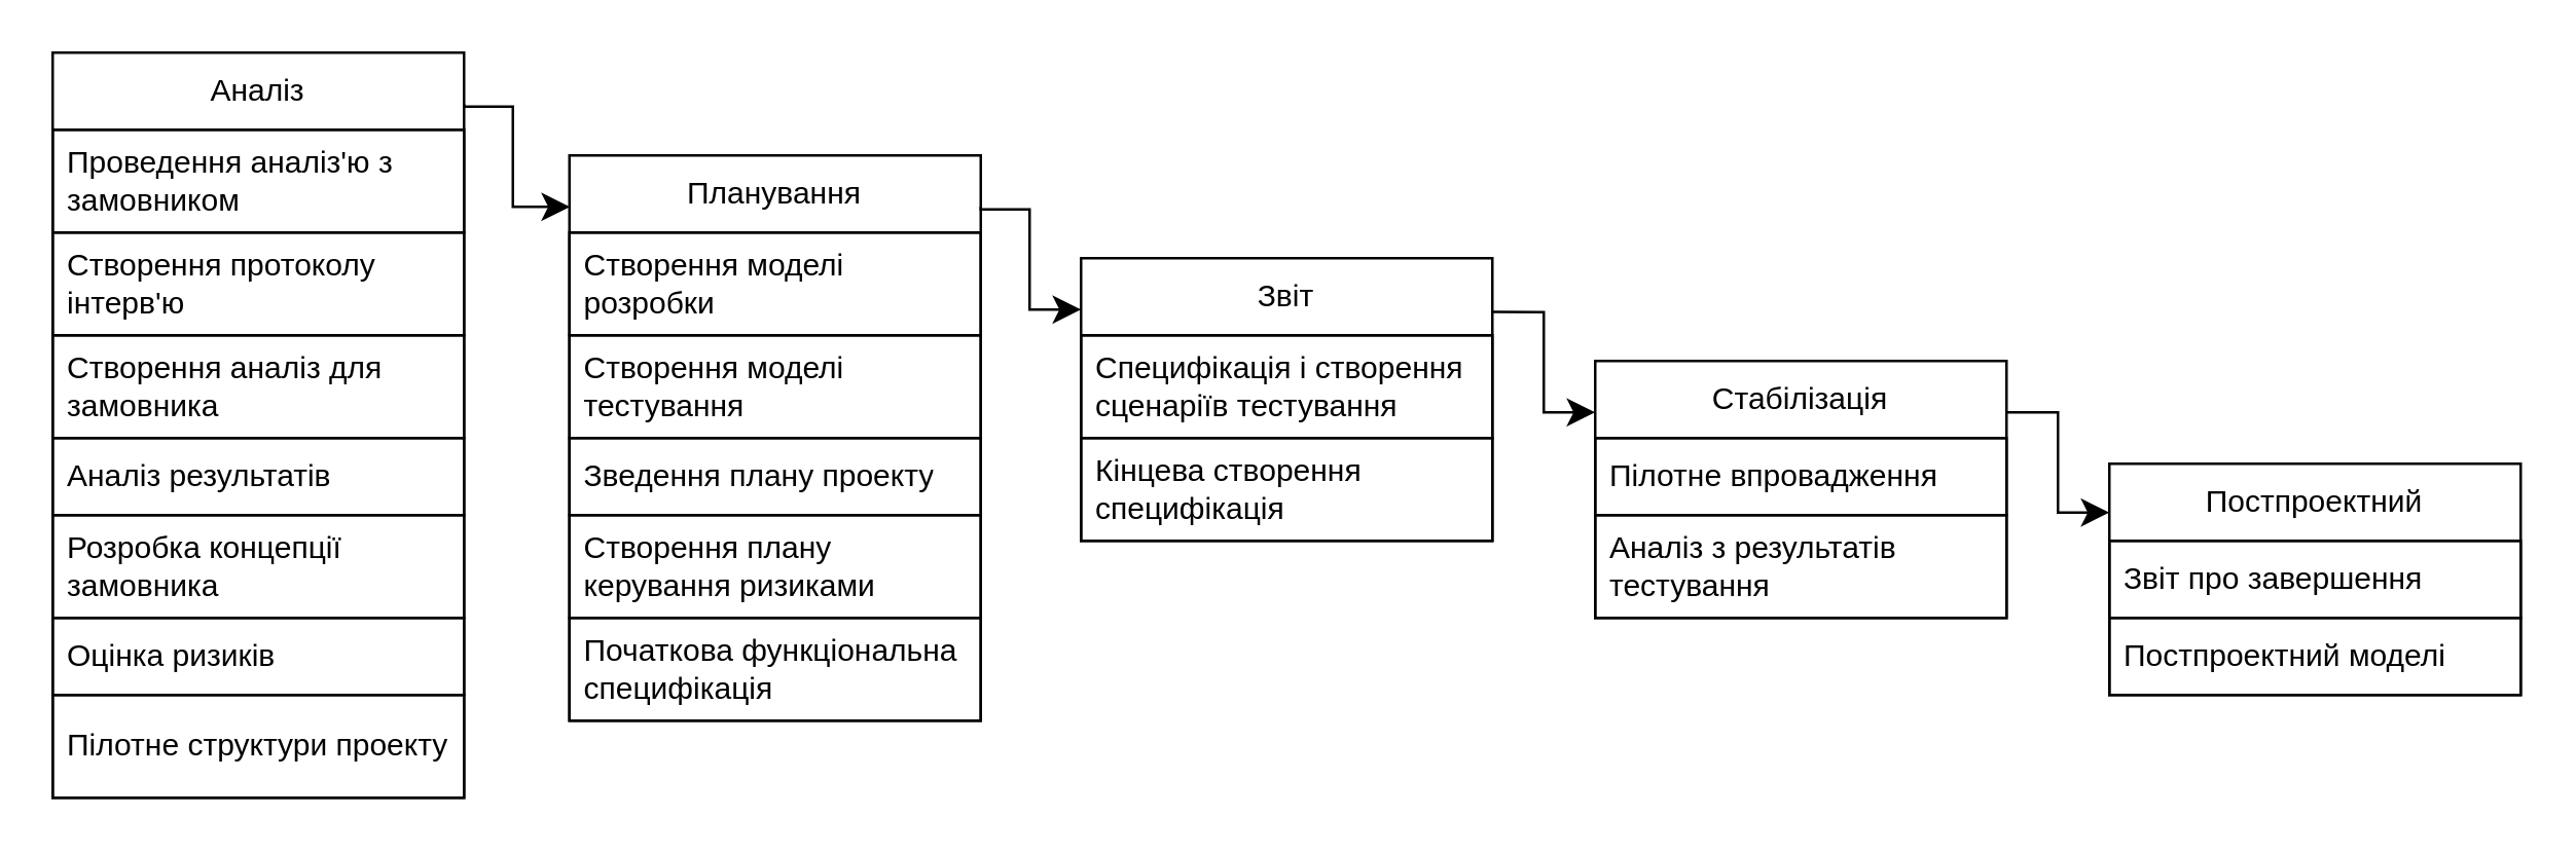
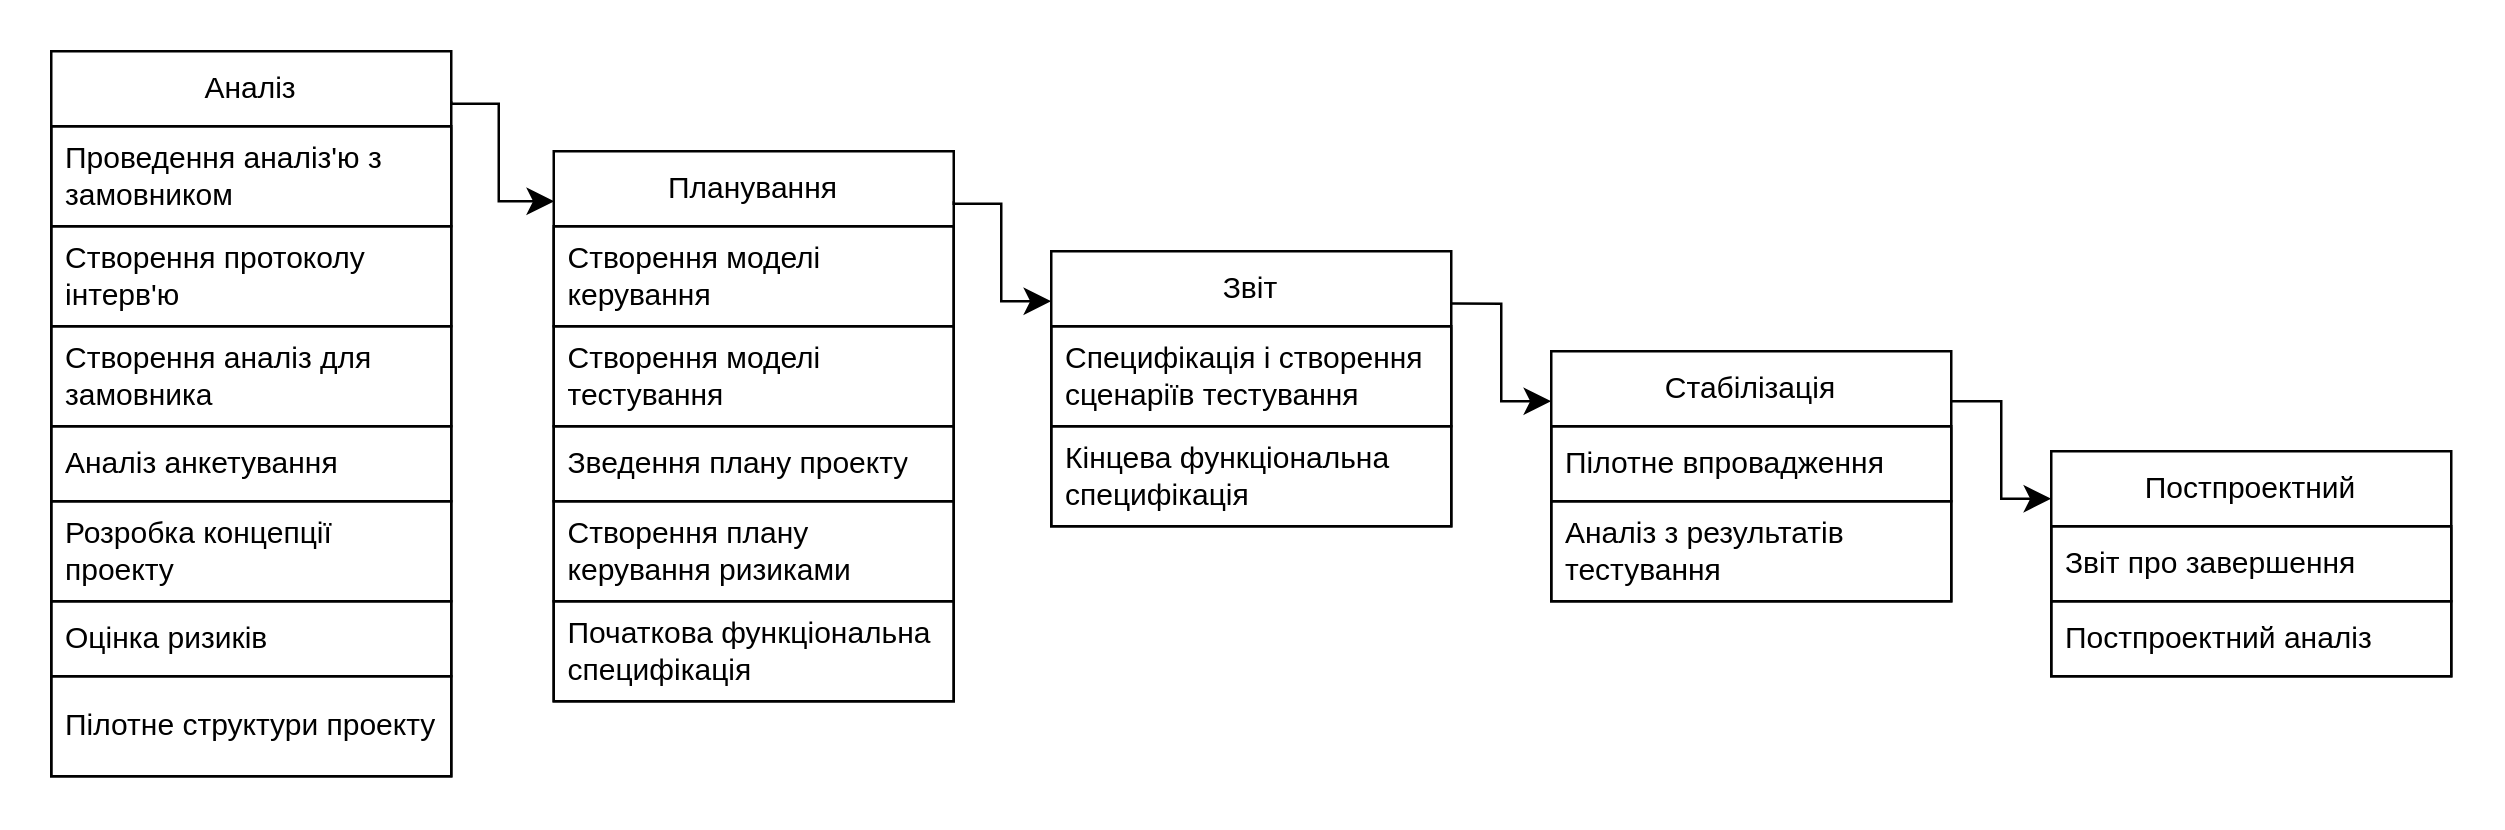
  <mxCell id="0" />
  <mxCell id="1" parent="0" />
  <mxCell id="2" value="Аналіз" style="swimlane;fontStyle=0;childLayout=stackLayout;horizontal=1;startSize=30;horizontalStack=0;resizeParent=1;resizeParentMax=0;resizeLast=0;collapsible=1;marginBottom=0;whiteSpace=wrap;html=1;" vertex="1" parent="1"><mxGeometry x="20" y="20" width="160" height="290" as="geometry"><mxRectangle x="960" y="-280" width="80" height="30" as="alternateBounds" /></mxGeometry></mxCell>
  <mxCell id="3" value="&lt;span style=&quot;text-align: center;&quot;&gt;Проведення аналіз'ю з замовником&lt;/span&gt;" style="text;strokeColor=default;fillColor=none;align=left;verticalAlign=middle;spacingLeft=4;spacingRight=4;overflow=hidden;points=[[0,0.5],[1,0.5]];portConstraint=eastwest;rotatable=0;whiteSpace=wrap;html=1;rounded=0;shadow=0;textShadow=0;glass=0;" vertex="1" parent="2"><mxGeometry y="30" width="160" height="40" as="geometry" /></mxCell>
  <mxCell id="4" value="&lt;span style=&quot;text-align: center;&quot;&gt;Створення протоколу інтерв'ю&lt;/span&gt;" style="text;strokeColor=default;fillColor=none;align=left;verticalAlign=middle;spacingLeft=4;spacingRight=4;overflow=hidden;points=[[0,0.5],[1,0.5]];portConstraint=eastwest;rotatable=0;whiteSpace=wrap;html=1;" vertex="1" parent="2"><mxGeometry y="70" width="160" height="40" as="geometry" /></mxCell>
  <mxCell id="5" value="&lt;span style=&quot;text-align: center;&quot;&gt;Створення аналіз для замовника&lt;/span&gt;" style="text;strokeColor=default;fillColor=none;align=left;verticalAlign=middle;spacingLeft=4;spacingRight=4;overflow=hidden;points=[[0,0.5],[1,0.5]];portConstraint=eastwest;rotatable=0;whiteSpace=wrap;html=1;" vertex="1" parent="2"><mxGeometry y="110" width="160" height="40" as="geometry" /></mxCell>
- <mxCell id="6" value="&lt;span style=&quot;text-align: center;&quot;&gt;Аналіз результатів&lt;/span&gt;" style="text;strokeColor=default;fillColor=none;align=left;verticalAlign=middle;spacingLeft=4;spacingRight=4;overflow=hidden;points=[[0,0.5],[1,0.5]];portConstraint=eastwest;rotatable=0;whiteSpace=wrap;html=1;" vertex="1" parent="2"><mxGeometry y="150" width="160" height="30" as="geometry" /></mxCell>
- <mxCell id="7" value="&lt;span style=&quot;text-align: center;&quot;&gt;Розробка концепції замовника&lt;/span&gt;" style="text;strokeColor=default;fillColor=none;align=left;verticalAlign=middle;spacingLeft=4;spacingRight=4;overflow=hidden;points=[[0,0.5],[1,0.5]];portConstraint=eastwest;rotatable=0;whiteSpace=wrap;html=1;" vertex="1" parent="2"><mxGeometry y="180" width="160" height="40" as="geometry" /></mxCell>
+ <mxCell id="6" value="&lt;span style=&quot;text-align: center;&quot;&gt;Аналіз анкетування&lt;/span&gt;" style="text;strokeColor=default;fillColor=none;align=left;verticalAlign=middle;spacingLeft=4;spacingRight=4;overflow=hidden;points=[[0,0.5],[1,0.5]];portConstraint=eastwest;rotatable=0;whiteSpace=wrap;html=1;" vertex="1" parent="2"><mxGeometry y="150" width="160" height="30" as="geometry" /></mxCell>
+ <mxCell id="7" value="&lt;span style=&quot;text-align: center;&quot;&gt;Розробка концепції проекту&lt;/span&gt;" style="text;strokeColor=default;fillColor=none;align=left;verticalAlign=middle;spacingLeft=4;spacingRight=4;overflow=hidden;points=[[0,0.5],[1,0.5]];portConstraint=eastwest;rotatable=0;whiteSpace=wrap;html=1;" vertex="1" parent="2"><mxGeometry y="180" width="160" height="40" as="geometry" /></mxCell>
  <mxCell id="8" value="&lt;span style=&quot;text-align: center;&quot;&gt;Оцінка ризиків&lt;/span&gt;" style="text;strokeColor=default;fillColor=none;align=left;verticalAlign=middle;spacingLeft=4;spacingRight=4;overflow=hidden;points=[[0,0.5],[1,0.5]];portConstraint=eastwest;rotatable=0;whiteSpace=wrap;html=1;" vertex="1" parent="2"><mxGeometry y="220" width="160" height="30" as="geometry" /></mxCell>
  <mxCell id="9" value="&lt;span style=&quot;text-align: center;&quot;&gt;Пілотне структури проекту&lt;/span&gt;" style="text;strokeColor=default;fillColor=none;align=left;verticalAlign=middle;spacingLeft=4;spacingRight=4;overflow=hidden;points=[[0,0.5],[1,0.5]];portConstraint=eastwest;rotatable=0;whiteSpace=wrap;html=1;" vertex="1" parent="2"><mxGeometry y="250" width="160" height="40" as="geometry" /></mxCell>
  <mxCell id="10" value="Планування" style="swimlane;fontStyle=0;childLayout=stackLayout;horizontal=1;startSize=30;horizontalStack=0;resizeParent=1;resizeParentMax=0;resizeLast=0;collapsible=1;marginBottom=0;whiteSpace=wrap;html=1;" vertex="1" parent="1"><mxGeometry x="221" y="60" width="160" height="220" as="geometry"><mxRectangle x="1161" y="-240" width="110" height="30" as="alternateBounds" /></mxGeometry></mxCell>
- <mxCell id="11" value="&lt;span style=&quot;text-align: center;&quot;&gt;Створення моделі розробки&lt;/span&gt;" style="text;strokeColor=default;fillColor=none;align=left;verticalAlign=middle;spacingLeft=4;spacingRight=4;overflow=hidden;points=[[0,0.5],[1,0.5]];portConstraint=eastwest;rotatable=0;whiteSpace=wrap;html=1;" vertex="1" parent="10"><mxGeometry y="30" width="160" height="40" as="geometry" /></mxCell>
+ <mxCell id="11" value="&lt;span style=&quot;text-align: center;&quot;&gt;Створення моделі керування&lt;/span&gt;" style="text;strokeColor=default;fillColor=none;align=left;verticalAlign=middle;spacingLeft=4;spacingRight=4;overflow=hidden;points=[[0,0.5],[1,0.5]];portConstraint=eastwest;rotatable=0;whiteSpace=wrap;html=1;" vertex="1" parent="10"><mxGeometry y="30" width="160" height="40" as="geometry" /></mxCell>
  <mxCell id="12" value="&lt;span style=&quot;text-align: center;&quot;&gt;Створення моделі тестування&lt;/span&gt;" style="text;strokeColor=default;fillColor=none;align=left;verticalAlign=middle;spacingLeft=4;spacingRight=4;overflow=hidden;points=[[0,0.5],[1,0.5]];portConstraint=eastwest;rotatable=0;whiteSpace=wrap;html=1;" vertex="1" parent="10"><mxGeometry y="70" width="160" height="40" as="geometry" /></mxCell>
  <mxCell id="13" value="&lt;span style=&quot;text-align: center;&quot;&gt;Зведення плану проекту&lt;/span&gt;" style="text;strokeColor=default;fillColor=none;align=left;verticalAlign=middle;spacingLeft=4;spacingRight=4;overflow=hidden;points=[[0,0.5],[1,0.5]];portConstraint=eastwest;rotatable=0;whiteSpace=wrap;html=1;" vertex="1" parent="10"><mxGeometry y="110" width="160" height="30" as="geometry" /></mxCell>
  <mxCell id="14" value="&lt;span style=&quot;text-align: center;&quot;&gt;Створення плану керування ризиками&lt;/span&gt;" style="text;strokeColor=default;fillColor=none;align=left;verticalAlign=middle;spacingLeft=4;spacingRight=4;overflow=hidden;points=[[0,0.5],[1,0.5]];portConstraint=eastwest;rotatable=0;whiteSpace=wrap;html=1;" vertex="1" parent="10"><mxGeometry y="140" width="160" height="40" as="geometry" /></mxCell>
  <mxCell id="15" value="&lt;span style=&quot;text-align: center;&quot;&gt;Початкова функціональна специфікація&lt;/span&gt;" style="text;strokeColor=default;fillColor=none;align=left;verticalAlign=middle;spacingLeft=4;spacingRight=4;overflow=hidden;points=[[0,0.5],[1,0.5]];portConstraint=eastwest;rotatable=0;whiteSpace=wrap;html=1;" vertex="1" parent="10"><mxGeometry y="180" width="160" height="40" as="geometry" /></mxCell>
  <mxCell id="16" value="Звіт" style="swimlane;fontStyle=0;childLayout=stackLayout;horizontal=1;startSize=30;horizontalStack=0;resizeParent=1;resizeParentMax=0;resizeLast=0;collapsible=1;marginBottom=0;whiteSpace=wrap;html=1;" vertex="1" parent="1"><mxGeometry x="420" y="100" width="160" height="110" as="geometry" /></mxCell>
  <mxCell id="17" value="&lt;span style=&quot;text-align: center;&quot;&gt;Специфікація і створення сценаріїв тестування&lt;/span&gt;" style="text;strokeColor=default;fillColor=none;align=left;verticalAlign=middle;spacingLeft=4;spacingRight=4;overflow=hidden;points=[[0,0.5],[1,0.5]];portConstraint=eastwest;rotatable=0;whiteSpace=wrap;html=1;" vertex="1" parent="16"><mxGeometry y="30" width="160" height="40" as="geometry" /></mxCell>
- <mxCell id="18" value="&lt;span style=&quot;text-align: center;&quot;&gt;Кінцева створення специфікація&lt;/span&gt;" style="text;strokeColor=default;fillColor=none;align=left;verticalAlign=middle;spacingLeft=4;spacingRight=4;overflow=hidden;points=[[0,0.5],[1,0.5]];portConstraint=eastwest;rotatable=0;whiteSpace=wrap;html=1;" vertex="1" parent="16"><mxGeometry y="70" width="160" height="40" as="geometry" /></mxCell>
+ <mxCell id="18" value="&lt;span style=&quot;text-align: center;&quot;&gt;Кінцева функціональна специфікація&lt;/span&gt;" style="text;strokeColor=default;fillColor=none;align=left;verticalAlign=middle;spacingLeft=4;spacingRight=4;overflow=hidden;points=[[0,0.5],[1,0.5]];portConstraint=eastwest;rotatable=0;whiteSpace=wrap;html=1;" vertex="1" parent="16"><mxGeometry y="70" width="160" height="40" as="geometry" /></mxCell>
  <mxCell id="19" value="Стабілізація" style="swimlane;fontStyle=0;childLayout=stackLayout;horizontal=1;startSize=30;horizontalStack=0;resizeParent=1;resizeParentMax=0;resizeLast=0;collapsible=1;marginBottom=0;whiteSpace=wrap;html=1;" vertex="1" parent="1"><mxGeometry x="620" y="140" width="160" height="100" as="geometry" /></mxCell>
  <mxCell id="20" value="&lt;span style=&quot;text-align: center;&quot;&gt;Пілотне впровадження&lt;/span&gt;" style="text;strokeColor=default;fillColor=none;align=left;verticalAlign=middle;spacingLeft=4;spacingRight=4;overflow=hidden;points=[[0,0.5],[1,0.5]];portConstraint=eastwest;rotatable=0;whiteSpace=wrap;html=1;" vertex="1" parent="19"><mxGeometry y="30" width="160" height="30" as="geometry" /></mxCell>
  <mxCell id="21" value="&lt;span style=&quot;text-align: center;&quot;&gt;Аналіз з результатів тестування&lt;/span&gt;" style="text;strokeColor=default;fillColor=none;align=left;verticalAlign=middle;spacingLeft=4;spacingRight=4;overflow=hidden;points=[[0,0.5],[1,0.5]];portConstraint=eastwest;rotatable=0;whiteSpace=wrap;html=1;" vertex="1" parent="19"><mxGeometry y="60" width="160" height="40" as="geometry" /></mxCell>
  <mxCell id="22" value="Постпроектний" style="swimlane;fontStyle=0;childLayout=stackLayout;horizontal=1;startSize=30;horizontalStack=0;resizeParent=1;resizeParentMax=0;resizeLast=0;collapsible=1;marginBottom=0;whiteSpace=wrap;html=1;" vertex="1" parent="1"><mxGeometry x="820" y="180" width="160" height="90" as="geometry" /></mxCell>
  <mxCell id="23" value="&lt;span style=&quot;text-align: center;&quot;&gt;Звіт про завершення&lt;/span&gt;" style="text;strokeColor=default;fillColor=none;align=left;verticalAlign=middle;spacingLeft=4;spacingRight=4;overflow=hidden;points=[[0,0.5],[1,0.5]];portConstraint=eastwest;rotatable=0;whiteSpace=wrap;html=1;" vertex="1" parent="22"><mxGeometry y="30" width="160" height="30" as="geometry" /></mxCell>
- <mxCell id="24" value="&lt;span style=&quot;text-align: center;&quot;&gt;Постпроектний моделі&lt;/span&gt;" style="text;strokeColor=default;fillColor=none;align=left;verticalAlign=middle;spacingLeft=4;spacingRight=4;overflow=hidden;points=[[0,0.5],[1,0.5]];portConstraint=eastwest;rotatable=0;whiteSpace=wrap;html=1;" vertex="1" parent="22"><mxGeometry y="60" width="160" height="30" as="geometry" /></mxCell>
+ <mxCell id="24" value="&lt;span style=&quot;text-align: center;&quot;&gt;Постпроектний аналіз&lt;/span&gt;" style="text;strokeColor=default;fillColor=none;align=left;verticalAlign=middle;spacingLeft=4;spacingRight=4;overflow=hidden;points=[[0,0.5],[1,0.5]];portConstraint=eastwest;rotatable=0;whiteSpace=wrap;html=1;" vertex="1" parent="22"><mxGeometry y="60" width="160" height="30" as="geometry" /></mxCell>
  <mxCell id="25" value="" style="endArrow=classic;html=1;rounded=0;fontSize=12;startSize=8;endSize=8;exitX=0.995;exitY=0.07;exitDx=0;exitDy=0;exitPerimeter=0;edgeStyle=orthogonalEdgeStyle;" edge="1" parent="1"><mxGeometry width="50" height="50" relative="1" as="geometry"><mxPoint x="381" y="80" as="sourcePoint" /><mxPoint x="420" y="120" as="targetPoint" /><Array as="points"><mxPoint x="381" y="81" /><mxPoint x="400" y="81" /><mxPoint x="400" y="120" /></Array></mxGeometry></mxCell>
  <mxCell id="26" value="" style="endArrow=classic;html=1;rounded=0;fontSize=12;startSize=8;endSize=8;exitX=0.995;exitY=0.07;exitDx=0;exitDy=0;exitPerimeter=0;edgeStyle=orthogonalEdgeStyle;entryX=0.001;entryY=0.091;entryDx=0;entryDy=0;entryPerimeter=0;" edge="1" parent="1" target="10"><mxGeometry width="50" height="50" relative="1" as="geometry"><mxPoint x="180" y="40" as="sourcePoint" /><mxPoint x="220" y="80" as="targetPoint" /><Array as="points"><mxPoint x="180" y="41" /><mxPoint x="199" y="41" /><mxPoint x="199" y="80" /></Array></mxGeometry></mxCell>
  <mxCell id="27" value="" style="endArrow=classic;html=1;rounded=0;fontSize=12;startSize=8;endSize=8;exitX=0.999;exitY=0.19;exitDx=0;exitDy=0;exitPerimeter=0;edgeStyle=orthogonalEdgeStyle;" edge="1" parent="1" source="16"><mxGeometry width="50" height="50" relative="1" as="geometry"><mxPoint x="581" y="120" as="sourcePoint" /><mxPoint x="620" y="160" as="targetPoint" /><Array as="points"><mxPoint x="581" y="121" /><mxPoint x="600" y="121" /><mxPoint x="600" y="160" /></Array></mxGeometry></mxCell>
  <mxCell id="28" value="" style="endArrow=classic;html=1;rounded=0;fontSize=12;startSize=8;endSize=8;exitX=0.999;exitY=0.19;exitDx=0;exitDy=0;exitPerimeter=0;edgeStyle=orthogonalEdgeStyle;" edge="1" parent="1"><mxGeometry width="50" height="50" relative="1" as="geometry"><mxPoint x="780" y="160" as="sourcePoint" /><mxPoint x="820" y="199" as="targetPoint" /><Array as="points"><mxPoint x="781" y="160" /><mxPoint x="800" y="160" /><mxPoint x="800" y="199" /></Array></mxGeometry></mxCell>
